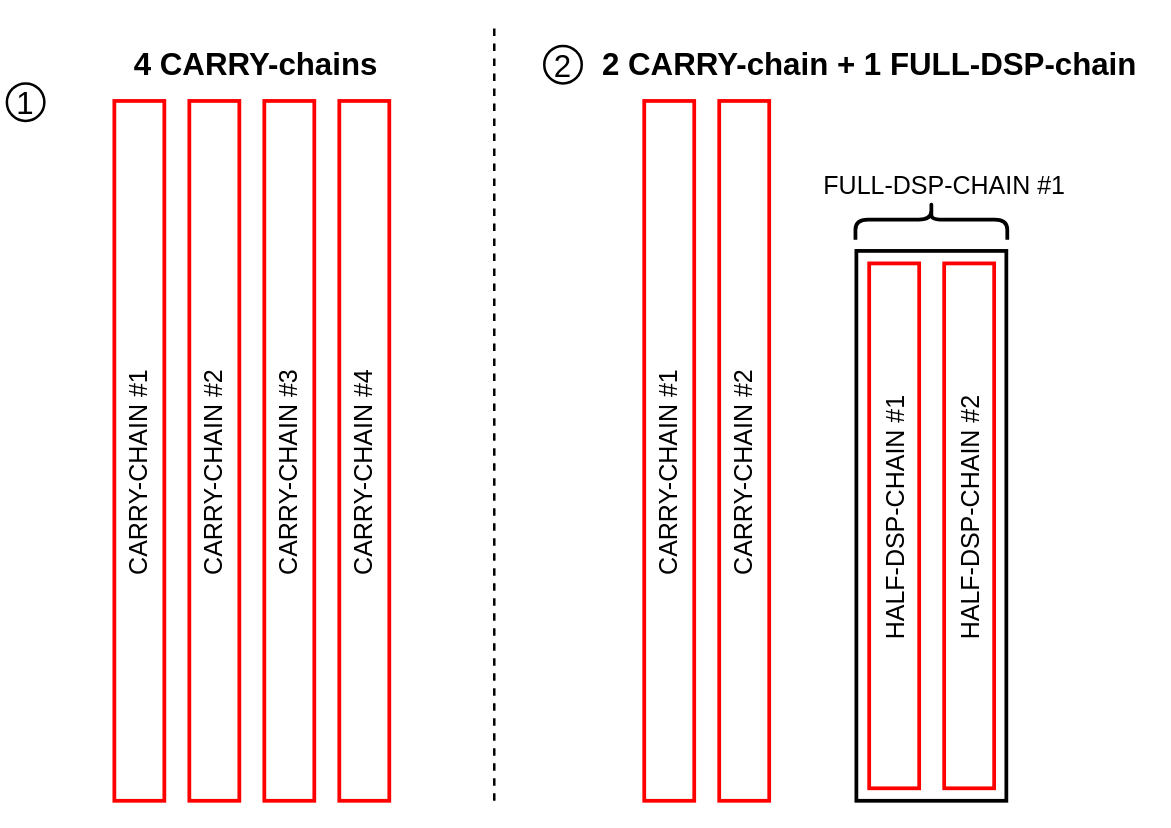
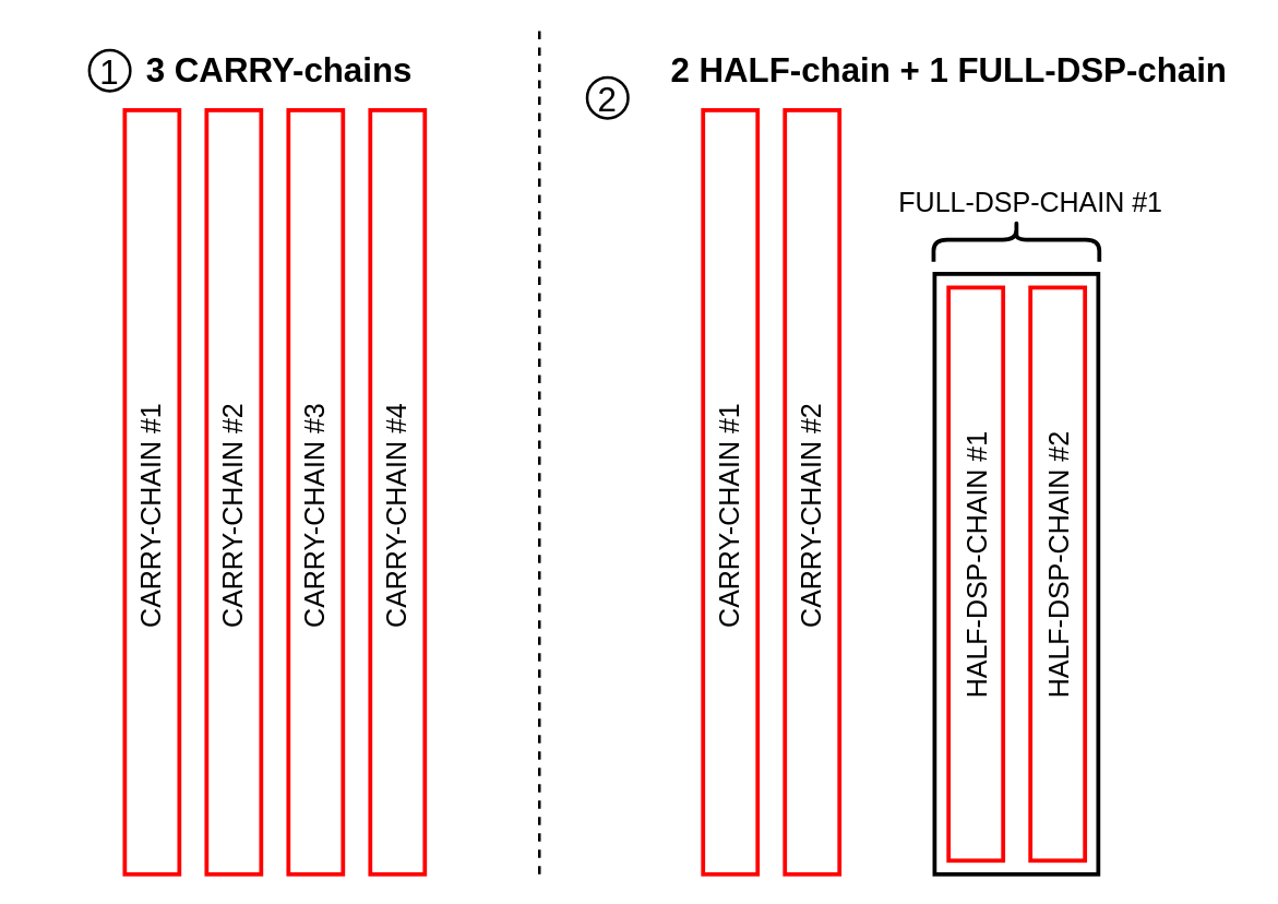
  <mxCell id="0" />
  <mxCell id="1" parent="0" />
  <mxCell id="2" value="" style="rounded=0;whiteSpace=wrap;html=1;strokeColor=#FF0000;strokeWidth=3;" vertex="1" parent="1"><mxGeometry x="91" y="80" width="40" height="560" as="geometry" /></mxCell>
  <mxCell id="3" value="" style="rounded=0;whiteSpace=wrap;html=1;strokeColor=#FF0000;strokeWidth=3;" vertex="1" parent="1"><mxGeometry x="151" y="80" width="40" height="560" as="geometry" /></mxCell>
  <mxCell id="4" value="" style="endArrow=none;dashed=1;html=1;strokeWidth=2;" edge="1" parent="1"><mxGeometry width="50" height="50" relative="1" as="geometry"><mxPoint x="395" y="640" as="sourcePoint" /><mxPoint x="395" y="20" as="targetPoint" /></mxGeometry></mxCell>
  <mxCell id="5" value="" style="rounded=0;whiteSpace=wrap;html=1;strokeColor=#000000;strokeWidth=3;fillColor=none;" vertex="1" parent="1"><mxGeometry x="684.75" y="200" width="120" height="440" as="geometry" /></mxCell>
  <mxCell id="6" value="" style="rounded=0;whiteSpace=wrap;html=1;strokeColor=#FF0000;strokeWidth=3;fillColor=none;" vertex="1" parent="1"><mxGeometry x="695" y="210" width="40" height="420" as="geometry" /></mxCell>
- <mxCell id="7" value="&lt;b&gt;&lt;font style=&quot;font-size: 25px&quot;&gt;4 CARRY-chains&lt;/font&gt;&lt;/b&gt;" style="text;html=1;resizable=0;autosize=1;align=center;verticalAlign=middle;points=[];fillColor=none;strokeColor=none;rounded=0;" vertex="1" parent="1"><mxGeometry x="99" width="210" height="20" as="geometry" y="40" /></mxCell>
+ <mxCell id="7" value="&lt;b&gt;&lt;font style=&quot;font-size: 25px&quot;&gt;3 CARRY-chains&lt;/font&gt;&lt;/b&gt;" style="text;html=1;resizable=0;autosize=1;align=center;verticalAlign=middle;points=[];fillColor=none;strokeColor=none;rounded=0;" vertex="1" parent="1"><mxGeometry x="99" width="210" height="20" as="geometry" y="40" /></mxCell>
  <mxCell id="8" value="&lt;font style=&quot;font-size: 20px&quot;&gt;CARRY-CHAIN #1&lt;/font&gt;" style="text;html=1;resizable=0;autosize=1;align=center;verticalAlign=middle;points=[];fillColor=none;strokeColor=none;rounded=0;rotation=-90;" vertex="1" parent="1"><mxGeometry x="20" y="368" width="180" height="20" as="geometry" /></mxCell>
  <mxCell id="9" value="&lt;font style=&quot;font-size: 20px&quot;&gt;HALF-DSP-CHAIN #1&lt;/font&gt;" style="text;html=1;resizable=0;autosize=1;align=center;verticalAlign=middle;points=[];fillColor=none;strokeColor=none;rounded=0;rotation=-90;" vertex="1" parent="1"><mxGeometry x="610" y="404" width="210" height="20" as="geometry" /></mxCell>
  <mxCell id="10" value="" style="shape=curlyBracket;whiteSpace=wrap;html=1;rounded=1;flipH=1;strokeColor=#000000;strokeWidth=3;fillColor=none;rotation=-90;size=0.475;" vertex="1" parent="1"><mxGeometry x="729.5" y="115" width="30.5" height="121.5" as="geometry" /></mxCell>
  <mxCell id="11" value="&lt;font style=&quot;font-size: 20px&quot;&gt;FULL-DSP-CHAIN #1&lt;/font&gt;" style="text;html=1;resizable=0;autosize=1;align=center;verticalAlign=middle;points=[];fillColor=none;strokeColor=none;rounded=0;rotation=0;" vertex="1" parent="1"><mxGeometry x="650" y="137" width="210" height="20" as="geometry" /></mxCell>
  <mxCell id="12" value="&lt;font style=&quot;font-size: 20px&quot;&gt;CARRY-CHAIN #2&lt;/font&gt;" style="text;html=1;resizable=0;autosize=1;align=center;verticalAlign=middle;points=[];fillColor=none;strokeColor=none;rounded=0;rotation=-90;" vertex="1" parent="1"><mxGeometry x="80" y="368" width="180" height="20" as="geometry" /></mxCell>
- <mxCell id="13" value="&lt;font color=&quot;#000000&quot;&gt;1&lt;/font&gt;" style="ellipse;whiteSpace=wrap;html=1;aspect=fixed;fontSize=25;strokeColor=#000000;strokeWidth=2;fillColor=none;" vertex="1" parent="1"><mxGeometry x="5" y="66" width="30" height="30" as="geometry" /></mxCell>
+ <mxCell id="13" value="&lt;font color=&quot;#000000&quot;&gt;1&lt;/font&gt;" style="ellipse;whiteSpace=wrap;html=1;aspect=fixed;fontSize=25;strokeColor=#000000;strokeWidth=2;fillColor=none;" vertex="1" parent="1"><mxGeometry x="65" y="36" width="30" height="30" as="geometry" /></mxCell>
  <mxCell id="14" value="" style="rounded=0;whiteSpace=wrap;html=1;strokeColor=#FF0000;strokeWidth=3;" vertex="1" parent="1"><mxGeometry x="515" y="80" width="40" height="560" as="geometry" /></mxCell>
  <mxCell id="15" value="&lt;font style=&quot;font-size: 20px&quot;&gt;CARRY-CHAIN #1&lt;/font&gt;" style="text;html=1;resizable=0;autosize=1;align=center;verticalAlign=middle;points=[];fillColor=none;strokeColor=none;rounded=0;rotation=-90;" vertex="1" parent="1"><mxGeometry x="444" y="368" width="180" height="20" as="geometry" /></mxCell>
- <mxCell id="16" value="&lt;b&gt;&lt;font style=&quot;font-size: 25px&quot;&gt;2 CARRY-chain + 1 FULL-DSP-chain&lt;/font&gt;&lt;/b&gt;" style="text;html=1;resizable=0;autosize=1;align=center;verticalAlign=middle;points=[];fillColor=none;strokeColor=none;rounded=0;" vertex="1" parent="1"><mxGeometry x="475" width="440" height="20" as="geometry" y="40" /></mxCell>
- <mxCell id="17" value="&lt;font color=&quot;#000000&quot;&gt;2&lt;/font&gt;" style="ellipse;whiteSpace=wrap;html=1;aspect=fixed;fontSize=25;strokeColor=#000000;strokeWidth=2;fillColor=none;" vertex="1" parent="1"><mxGeometry x="435" y="36" width="30" height="30" as="geometry" /></mxCell>
+ <mxCell id="16" value="&lt;b&gt;&lt;font style=&quot;font-size: 25px&quot;&gt;2 HALF-chain + 1 FULL-DSP-chain&lt;/font&gt;&lt;/b&gt;" style="text;html=1;resizable=0;autosize=1;align=center;verticalAlign=middle;points=[];fillColor=none;strokeColor=none;rounded=0;" vertex="1" parent="1"><mxGeometry x="475" width="440" height="20" as="geometry" y="40" /></mxCell>
+ <mxCell id="17" value="&lt;font color=&quot;#000000&quot;&gt;2&lt;/font&gt;" style="ellipse;whiteSpace=wrap;html=1;aspect=fixed;fontSize=25;strokeColor=#000000;strokeWidth=2;fillColor=none;" vertex="1" parent="1"><mxGeometry x="430" y="56" width="30" height="30" as="geometry" /></mxCell>
  <mxCell id="18" value="" style="rounded=0;whiteSpace=wrap;html=1;strokeColor=#FF0000;strokeWidth=3;" vertex="1" parent="1"><mxGeometry x="211" y="80" width="40" height="560" as="geometry" /></mxCell>
  <mxCell id="19" value="" style="rounded=0;whiteSpace=wrap;html=1;strokeColor=#FF0000;strokeWidth=3;" vertex="1" parent="1"><mxGeometry x="271" y="80" width="40" height="560" as="geometry" /></mxCell>
  <mxCell id="20" value="&lt;font style=&quot;font-size: 20px&quot;&gt;CARRY-CHAIN #3&lt;/font&gt;" style="text;html=1;resizable=0;autosize=1;align=center;verticalAlign=middle;points=[];fillColor=none;strokeColor=none;rounded=0;rotation=-90;" vertex="1" parent="1"><mxGeometry x="140" y="368" width="180" height="20" as="geometry" /></mxCell>
  <mxCell id="21" value="&lt;font style=&quot;font-size: 20px&quot;&gt;CARRY-CHAIN #4&lt;/font&gt;" style="text;html=1;resizable=0;autosize=1;align=center;verticalAlign=middle;points=[];fillColor=none;strokeColor=none;rounded=0;rotation=-90;" vertex="1" parent="1"><mxGeometry x="200" y="368" width="180" height="20" as="geometry" /></mxCell>
  <mxCell id="22" value="" style="rounded=0;whiteSpace=wrap;html=1;strokeColor=#FF0000;strokeWidth=3;" vertex="1" parent="1"><mxGeometry x="575" y="80" width="40" height="560" as="geometry" /></mxCell>
  <mxCell id="23" value="&lt;font style=&quot;font-size: 20px&quot;&gt;CARRY-CHAIN #2&lt;/font&gt;" style="text;html=1;resizable=0;autosize=1;align=center;verticalAlign=middle;points=[];fillColor=none;strokeColor=none;rounded=0;rotation=-90;" vertex="1" parent="1"><mxGeometry x="504" y="368" width="180" height="20" as="geometry" /></mxCell>
  <mxCell id="24" value="" style="rounded=0;whiteSpace=wrap;html=1;strokeColor=#FF0000;strokeWidth=3;fillColor=none;" vertex="1" parent="1"><mxGeometry x="755" y="210" width="40" height="420" as="geometry" /></mxCell>
  <mxCell id="25" value="&lt;font style=&quot;font-size: 20px&quot;&gt;HALF-DSP-CHAIN #2&lt;/font&gt;" style="text;html=1;resizable=0;autosize=1;align=center;verticalAlign=middle;points=[];fillColor=none;strokeColor=none;rounded=0;rotation=-90;" vertex="1" parent="1"><mxGeometry x="670" y="404" width="210" height="20" as="geometry" /></mxCell>
